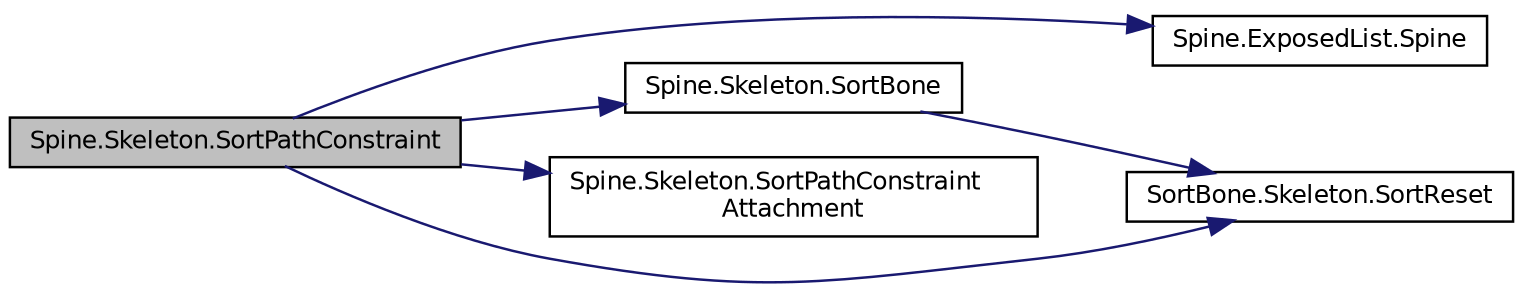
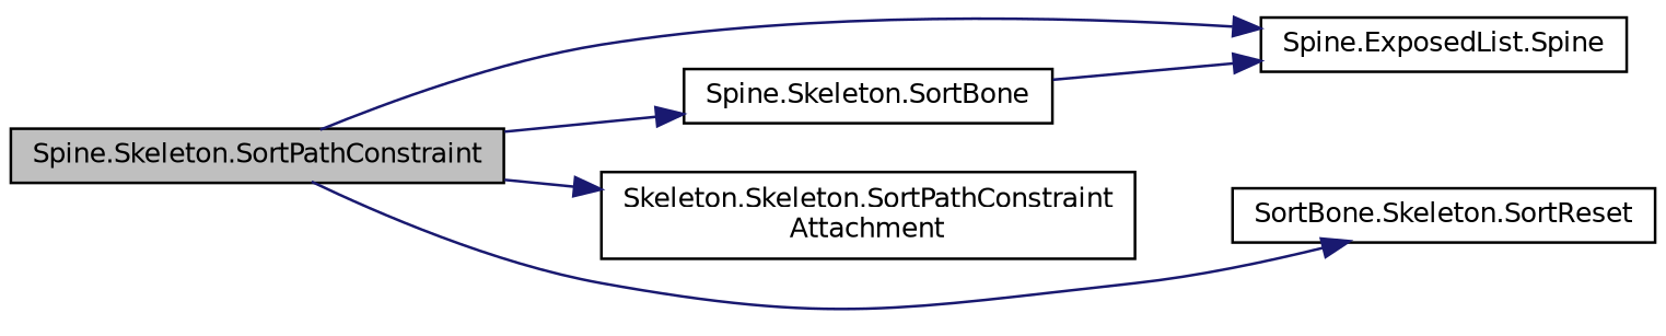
  digraph {
    rankdir=LR
    node [color=black fillcolor=white fontname=Helvetica fontsize=10 shape=record style=filled]
    edge [color=midnightblue fontname=Helvetica fontsize=10 labelfontname=Helvetica labelfontsize=10 style=solid]
    n1 [fillcolor=grey75 fontcolor=black height=0.2 label="Spine.Skeleton.SortPathConstraint" width=0.4]
    n2 [height=0.2 label="Spine.ExposedList.Spine" width=0.4]
    n3 [height=0.2 label="Spine.Skeleton.SortBone" width=0.4]
-   n4 [height=0.2 label="Spine.Skeleton.SortPathConstraint\lAttachment" width=0.4]
+   n4 [height=0.2 label="Skeleton.Skeleton.SortPathConstraint\lAttachment" width=0.4]
    n5 [height=0.2 label="SortBone.Skeleton.SortReset" width=0.4]
    n1 -> n2
    n1 -> n3
    n1 -> n4
    n1 -> n5
-   n3 -> n5
+   n3 -> n2
  }
